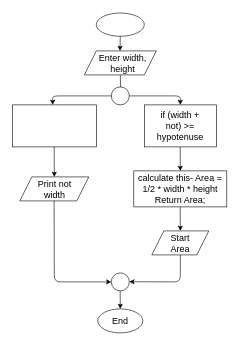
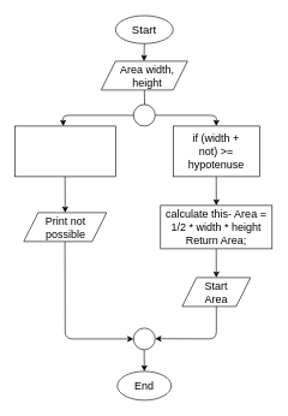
  <mxCell id="0" />
  <mxCell id="1" parent="0" />
  <mxCell id="2" value="" style="ellipse;whiteSpace=wrap;html=1;shadow=0;" vertex="1" parent="1"><mxGeometry x="160" y="20.88" width="80" height="38.75" as="geometry" /></mxCell>
+ <mxCell id="3" value="Start" style="text;html=1;strokeColor=none;fillColor=none;align=center;verticalAlign=middle;whiteSpace=wrap;rounded=0;shadow=0;fontSize=16;" vertex="1" parent="1"><mxGeometry x="160" y="34" width="80" height="12.5" as="geometry" /></mxCell>
  <mxCell id="4" value="" style="shape=parallelogram;perimeter=parallelogramPerimeter;whiteSpace=wrap;html=1;fixedSize=1;shadow=0;fontSize=16;" vertex="1" parent="1"><mxGeometry x="140" y="84" width="120" height="40" as="geometry" /></mxCell>
  <mxCell id="5" value="" style="edgeStyle=orthogonalEdgeStyle;rounded=0;orthogonalLoop=1;jettySize=auto;html=1;fontSize=15;" edge="1" parent="1" target="7"><mxGeometry relative="1" as="geometry"><mxPoint x="200" y="124" as="sourcePoint" /></mxGeometry></mxCell>
- <mxCell id="6" value="Enter width, height" style="text;html=1;strokeColor=none;fillColor=none;align=center;verticalAlign=middle;whiteSpace=wrap;rounded=0;shadow=0;fontSize=15;spacingRight=-8;" vertex="1" parent="1"><mxGeometry x="150" y="94" width="100" height="20" as="geometry" /></mxCell>
+ <mxCell id="6" value="Area width, height" style="text;html=1;strokeColor=none;fillColor=none;align=center;verticalAlign=middle;whiteSpace=wrap;rounded=0;shadow=0;fontSize=15;spacingRight=-8;" vertex="1" parent="1"><mxGeometry x="150" y="94" width="100" height="20" as="geometry" /></mxCell>
  <mxCell id="7" value="" style="ellipse;whiteSpace=wrap;html=1;aspect=fixed;shadow=0;fontSize=15;" vertex="1" parent="1"><mxGeometry x="185" y="144" width="30" height="30" as="geometry" /></mxCell>
  <mxCell id="8" value="" style="rounded=0;whiteSpace=wrap;html=1;shadow=0;fontSize=15;" vertex="1" parent="1"><mxGeometry x="20" y="174" width="140" height="70" as="geometry" /></mxCell>
  <mxCell id="9" value="" style="rounded=0;whiteSpace=wrap;html=1;shadow=0;fontSize=15;" vertex="1" parent="1"><mxGeometry x="240" y="174" width="120" height="70" as="geometry" /></mxCell>
  <mxCell id="10" value="if (width + not) &amp;gt;= hypotenuse" style="text;html=1;strokeColor=none;fillColor=none;align=center;verticalAlign=middle;whiteSpace=wrap;rounded=0;shadow=0;fontSize=15;" vertex="1" parent="1"><mxGeometry x="280" y="199" width="40" height="20" as="geometry" /></mxCell>
  <mxCell id="11" value="" style="shape=parallelogram;perimeter=parallelogramPerimeter;whiteSpace=wrap;html=1;fixedSize=1;shadow=0;fontSize=15;" vertex="1" parent="1"><mxGeometry x="32.5" y="294" width="115" height="40" as="geometry" /></mxCell>
- <mxCell id="12" value="Print not width" style="text;html=1;strokeColor=none;fillColor=none;align=center;verticalAlign=middle;whiteSpace=wrap;rounded=0;shadow=0;fontSize=15;spacingRight=-6;" vertex="1" parent="1"><mxGeometry x="52.5" y="304" width="70" height="20" as="geometry" /></mxCell>
+ <mxCell id="12" value="Print not possible" style="text;html=1;strokeColor=none;fillColor=none;align=center;verticalAlign=middle;whiteSpace=wrap;rounded=0;shadow=0;fontSize=15;spacingRight=-6;" vertex="1" parent="1"><mxGeometry x="52.5" y="304" width="70" height="20" as="geometry" /></mxCell>
  <mxCell id="13" value="" style="shape=parallelogram;perimeter=parallelogramPerimeter;whiteSpace=wrap;html=1;fixedSize=1;shadow=0;fontSize=15;" vertex="1" parent="1"><mxGeometry x="252.5" y="384" width="95" height="40" as="geometry" /></mxCell>
  <mxCell id="14" value="Start Area" style="text;html=1;strokeColor=none;fillColor=none;align=center;verticalAlign=middle;whiteSpace=wrap;rounded=0;shadow=0;fontSize=15;" vertex="1" parent="1"><mxGeometry x="280" y="394" width="40" height="20" as="geometry" /></mxCell>
  <mxCell id="15" value="" style="rounded=0;whiteSpace=wrap;html=1;shadow=0;fontSize=15;" vertex="1" parent="1"><mxGeometry x="222.5" y="284" width="155" height="60" as="geometry" /></mxCell>
  <mxCell id="16" value="calculate this- Area = 1/2 * width * height&lt;br&gt;Return Area;" style="text;html=1;strokeColor=none;fillColor=none;align=center;verticalAlign=middle;whiteSpace=wrap;rounded=0;shadow=0;fontSize=15;" vertex="1" parent="1"><mxGeometry x="225" y="304" width="150" height="20" as="geometry" /></mxCell>
  <mxCell id="17" value="" style="ellipse;whiteSpace=wrap;html=1;aspect=fixed;shadow=0;fontSize=15;" vertex="1" parent="1"><mxGeometry x="185" y="454" width="30" height="30" as="geometry" /></mxCell>
  <mxCell id="18" value="" style="endArrow=classic;html=1;fontSize=15;exitX=0.5;exitY=1;exitDx=0;exitDy=0;" edge="1" parent="1" source="2"><mxGeometry width="50" height="50" relative="1" as="geometry"><mxPoint x="200" y="64" as="sourcePoint" /><mxPoint x="199.5" y="84" as="targetPoint" /></mxGeometry></mxCell>
  <mxCell id="19" value="" style="endArrow=classic;html=1;fontSize=15;exitX=0;exitY=0.5;exitDx=0;exitDy=0;" edge="1" parent="1" source="7"><mxGeometry width="50" height="50" relative="1" as="geometry"><mxPoint x="87.36" y="144" as="sourcePoint" /><mxPoint x="87.36" y="174" as="targetPoint" /><Array as="points"><mxPoint x="87" y="159" /></Array></mxGeometry></mxCell>
  <mxCell id="20" value="" style="endArrow=classic;html=1;fontSize=15;exitX=1;exitY=0.5;exitDx=0;exitDy=0;entryX=0.5;entryY=0;entryDx=0;entryDy=0;" edge="1" parent="1" source="7" target="9"><mxGeometry width="50" height="50" relative="1" as="geometry"><mxPoint x="235.36" y="174" as="sourcePoint" /><mxPoint x="350" y="159" as="targetPoint" /><Array as="points"><mxPoint x="300" y="159" /></Array></mxGeometry></mxCell>
  <mxCell id="21" value="" style="endArrow=classic;html=1;fontSize=15;entryX=0.5;entryY=0;entryDx=0;entryDy=0;" edge="1" parent="1" target="11"><mxGeometry width="50" height="50" relative="1" as="geometry"><mxPoint x="89.86" y="244" as="sourcePoint" /><mxPoint x="89.86" y="274" as="targetPoint" /></mxGeometry></mxCell>
  <mxCell id="22" value="" style="endArrow=classic;html=1;fontSize=15;" edge="1" parent="1"><mxGeometry width="50" height="50" relative="1" as="geometry"><mxPoint x="299.86" y="244" as="sourcePoint" /><mxPoint x="300" y="284" as="targetPoint" /></mxGeometry></mxCell>
  <mxCell id="23" value="" style="endArrow=classic;html=1;fontSize=15;" edge="1" parent="1"><mxGeometry width="50" height="50" relative="1" as="geometry"><mxPoint x="299.86" y="344" as="sourcePoint" /><mxPoint x="300" y="384" as="targetPoint" /></mxGeometry></mxCell>
  <mxCell id="24" value="" style="endArrow=classic;html=1;fontSize=15;entryX=0;entryY=0.5;entryDx=0;entryDy=0;" edge="1" parent="1" target="17"><mxGeometry width="50" height="50" relative="1" as="geometry"><mxPoint x="89.71" y="334" as="sourcePoint" /><mxPoint x="90" y="474" as="targetPoint" /><Array as="points"><mxPoint x="90" y="469" /></Array></mxGeometry></mxCell>
  <mxCell id="25" value="" style="endArrow=classic;html=1;fontSize=15;exitX=0.5;exitY=1;exitDx=0;exitDy=0;" edge="1" parent="1" source="13"><mxGeometry width="50" height="50" relative="1" as="geometry"><mxPoint x="310" y="469" as="sourcePoint" /><mxPoint x="215" y="468.71" as="targetPoint" /><Array as="points"><mxPoint x="300" y="469" /></Array></mxGeometry></mxCell>
  <mxCell id="26" value="" style="endArrow=classic;html=1;fontSize=15;" edge="1" parent="1"><mxGeometry width="50" height="50" relative="1" as="geometry"><mxPoint x="199.76" y="484" as="sourcePoint" /><mxPoint x="200" y="514" as="targetPoint" /></mxGeometry></mxCell>
  <mxCell id="27" value="" style="ellipse;whiteSpace=wrap;html=1;shadow=0;fontSize=15;" vertex="1" parent="1"><mxGeometry x="162.5" y="514" width="75" height="40" as="geometry" /></mxCell>
  <mxCell id="28" value="End" style="text;html=1;strokeColor=none;fillColor=none;align=center;verticalAlign=middle;whiteSpace=wrap;rounded=0;shadow=0;fontSize=15;" vertex="1" parent="1"><mxGeometry x="180" y="524" width="40" height="20" as="geometry" /></mxCell>
